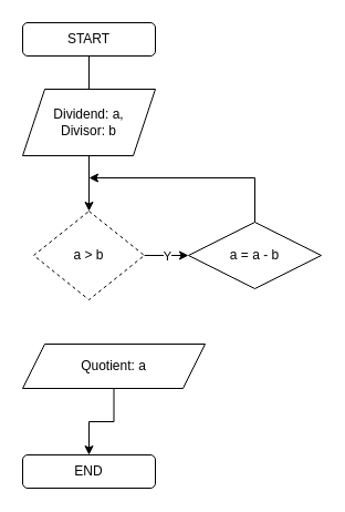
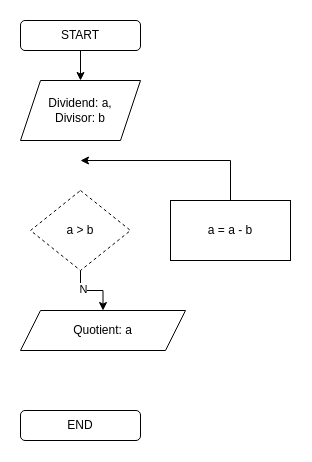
  <mxCell id="0" />
  <mxCell id="1" parent="0" />
- <mxCell id="2" value="" style="edgeStyle=orthogonalEdgeStyle;rounded=0;orthogonalLoop=1;jettySize=auto;html=1;" edge="1" parent="1" source="3" target="9"><mxGeometry relative="1" as="geometry" /></mxCell>
+ <mxCell id="2" value="" style="edgeStyle=orthogonalEdgeStyle;rounded=0;orthogonalLoop=1;jettySize=auto;html=1;" edge="1" parent="1" source="3" target="4"><mxGeometry relative="1" as="geometry" /></mxCell>
  <mxCell id="3" value="START" style="rounded=1;whiteSpace=wrap;html=1;" parent="1" vertex="1"><mxGeometry x="20" y="20" width="120" height="30" as="geometry" /></mxCell>
  <mxCell id="4" value="Dividend: a, &lt;br&gt;Divisor: b" style="shape=parallelogram;perimeter=parallelogramPerimeter;whiteSpace=wrap;html=1;fixedSize=1;" vertex="1" parent="1"><mxGeometry x="20" y="80" width="120" height="60" as="geometry" /></mxCell>
- <mxCell id="5" value="" style="edgeStyle=orthogonalEdgeStyle;rounded=0;orthogonalLoop=1;jettySize=auto;html=1;" edge="1" parent="1" source="9" target="11"><mxGeometry relative="1" as="geometry" /></mxCell>
- <mxCell id="6" value="Y" style="edgeLabel;html=1;align=center;verticalAlign=middle;resizable=0;points=[];" vertex="1" connectable="0" parent="5"><mxGeometry x="-0.011" relative="1" as="geometry"><mxPoint as="offset" /></mxGeometry></mxCell>
+ <mxCell id="7" value="" style="edgeStyle=orthogonalEdgeStyle;rounded=0;orthogonalLoop=1;jettySize=auto;html=1;" edge="1" parent="1" source="9" target="13"><mxGeometry relative="1" as="geometry" /></mxCell>
+ <mxCell id="8" value="N" style="edgeLabel;html=1;align=center;verticalAlign=middle;resizable=0;points=[];" vertex="1" connectable="0" parent="7"><mxGeometry x="-0.281" y="2" relative="1" as="geometry"><mxPoint as="offset" /></mxGeometry></mxCell>
  <mxCell id="9" value="a &amp;gt; b" style="rhombus;whiteSpace=wrap;html=1;dashed=1;" vertex="1" parent="1"><mxGeometry x="30" y="190" width="100" height="80" as="geometry" /></mxCell>
  <mxCell id="10" style="edgeStyle=orthogonalEdgeStyle;rounded=0;orthogonalLoop=1;jettySize=auto;html=1;exitX=0.5;exitY=0;exitDx=0;exitDy=0;" edge="1" parent="1" source="11"><mxGeometry relative="1" as="geometry"><mxPoint x="80" y="160.03" as="targetPoint" /><mxPoint x="229.966" y="210.03" as="sourcePoint" /><Array as="points"><mxPoint x="230" y="160" /></Array></mxGeometry></mxCell>
- <mxCell id="11" value="a = a - b" style="rhombus;whiteSpace=wrap;html=1;" vertex="1" parent="1"><mxGeometry x="170" y="200" width="120" height="60" as="geometry" /></mxCell>
- <mxCell id="12" value="" style="edgeStyle=orthogonalEdgeStyle;rounded=0;orthogonalLoop=1;jettySize=auto;html=1;" edge="1" parent="1" source="13" target="14"><mxGeometry relative="1" as="geometry" /></mxCell>
+ <mxCell id="11" value="a = a - b" style="whiteSpace=wrap;html=1;" vertex="1" parent="1"><mxGeometry x="170" y="200" width="120" height="60" as="geometry" /></mxCell>
  <mxCell id="13" value="Quotient: a" style="shape=parallelogram;perimeter=parallelogramPerimeter;whiteSpace=wrap;html=1;fixedSize=1;" vertex="1" parent="1"><mxGeometry x="20" y="310" width="165" height="40" as="geometry" /></mxCell>
  <mxCell id="14" value="END" style="rounded=1;whiteSpace=wrap;html=1;" vertex="1" parent="1"><mxGeometry x="20" y="410" width="120" height="30" as="geometry" /></mxCell>
